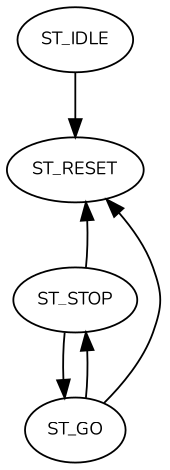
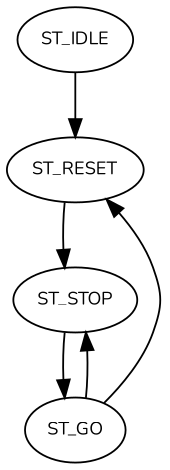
  digraph {
    fontname=Nunito
    node [fontname=Nunito fontsize=10]
    edge [fontname=Nunito]
    ST_IDLE
    ST_RESET
    ST_STOP
    ST_GO
    ST_IDLE -> ST_RESET
-   ST_STOP -> ST_RESET
+   ST_RESET -> ST_STOP
    ST_STOP -> ST_GO
    ST_GO -> ST_RESET
    ST_GO -> ST_STOP
  }
